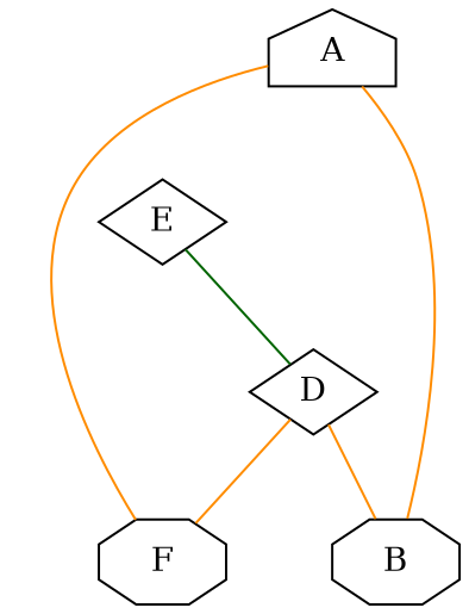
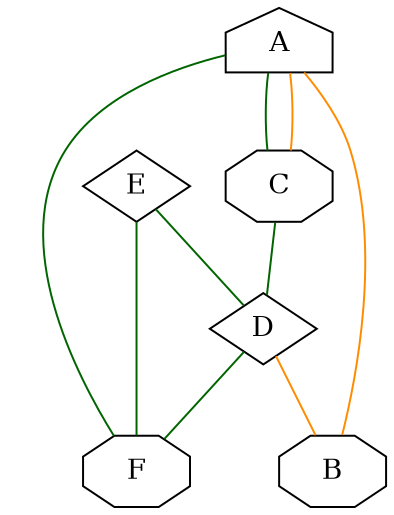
  graph {
    node [fillcolor=white shape=octagon style=filled]
    edge [color=darkgreen length=9]
    A [shape=house]
+   C
    B
    F
    D [shape=diamond]
    E [shape=diamond]
+   A -- C [length=12]
+   A -- C [color=darkorange length=11]
    A -- B [color=darkorange length=13]
-   A -- F [color=darkorange length=10]
+   A -- F [length=10]
+   C -- D
    D -- B [color=darkorange length=14]
-   D -- F [color=darkorange]
+   D -- F
+   E -- F [length=6]
    E -- D [length=7]
  }
